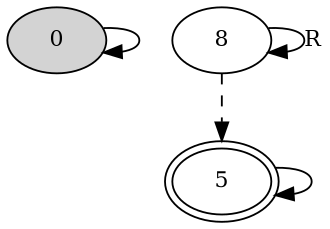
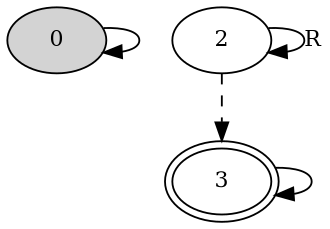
  digraph {
    rankdir=TB
    node [fillcolor=white fontsize=12 peripheries=1 shape=ellipse style=filled]
    edge [fontsize=12]
    0 [fillcolor="#d3d3d3ff"]
-   2 [label=8]
-   3 [peripheries=2 label=5]
+   2
+   3 [peripheries=2]
    0 -> 0
    2 -> 2 [label=R]
    2 -> 3 [style=dashed]
    3 -> 3
  }
